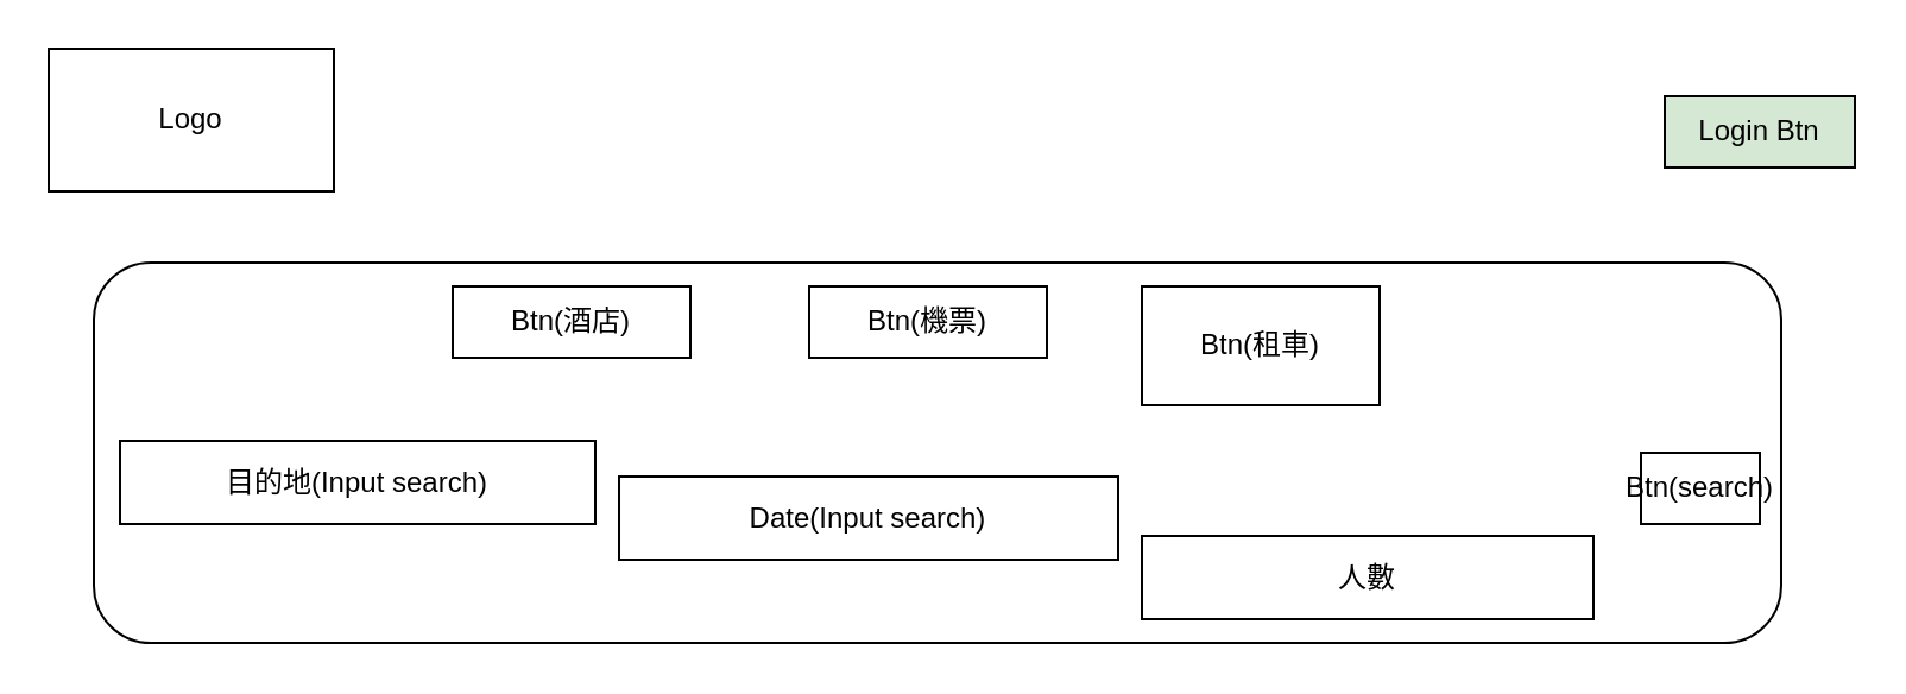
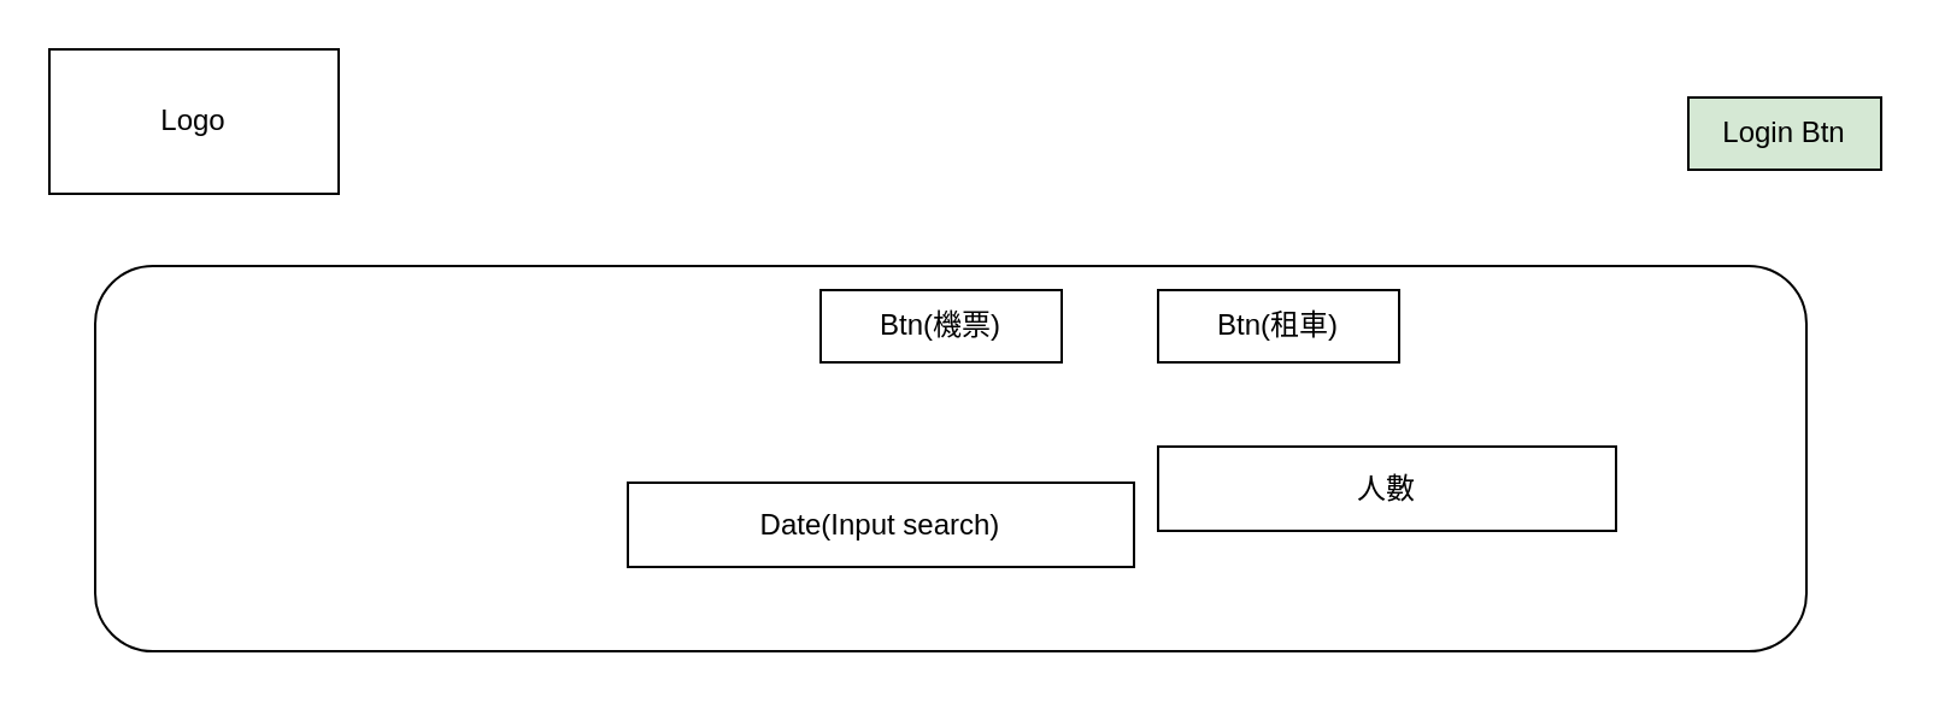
  <mxCell id="0" />
  <mxCell id="1" parent="0" />
  <mxCell id="2" value="Logo" style="rounded=0;whiteSpace=wrap;html=1;" vertex="1" parent="1"><mxGeometry x="20" y="20" width="120" height="60" as="geometry" /></mxCell>
  <mxCell id="3" value="Login Btn" style="rounded=0;whiteSpace=wrap;html=1;fillColor=#d5e8d4;" vertex="1" parent="1"><mxGeometry x="700" y="40" width="80" height="30" as="geometry" /></mxCell>
  <mxCell id="4" value="" style="rounded=1;whiteSpace=wrap;html=1;" vertex="1" parent="1"><mxGeometry x="39" y="110" width="710" height="160" as="geometry" /></mxCell>
- <mxCell id="5" value="Btn(酒店)" style="rounded=0;whiteSpace=wrap;html=1;" vertex="1" parent="1"><mxGeometry x="190" y="120" width="100" height="30" as="geometry" /></mxCell>
  <mxCell id="6" value="Btn(機票)" style="rounded=0;whiteSpace=wrap;html=1;" vertex="1" parent="1"><mxGeometry x="340" y="120" width="100" height="30" as="geometry" /></mxCell>
- <mxCell id="7" value="Btn(租車)" style="rounded=0;whiteSpace=wrap;html=1;" vertex="1" parent="1"><mxGeometry x="480" y="120" width="100" height="50" as="geometry" /></mxCell>
- <mxCell id="8" value="目的地(Input search)" style="rounded=0;whiteSpace=wrap;html=1;" vertex="1" parent="1"><mxGeometry x="50" y="185" width="200" height="35" as="geometry" /></mxCell>
+ <mxCell id="7" value="Btn(租車)" style="rounded=0;whiteSpace=wrap;html=1;" vertex="1" parent="1"><mxGeometry x="480" y="120" width="100" height="30" as="geometry" /></mxCell>
  <mxCell id="9" value="Date(Input search)" style="rounded=0;whiteSpace=wrap;html=1;" vertex="1" parent="1"><mxGeometry x="260" y="200" width="210" height="35" as="geometry" /></mxCell>
- <mxCell id="10" value="人數" style="rounded=0;whiteSpace=wrap;html=1;" vertex="1" parent="1"><mxGeometry x="480" y="225" width="190" height="35" as="geometry" /></mxCell>
- <mxCell id="11" value="Btn(search)" style="rounded=0;whiteSpace=wrap;html=1;" vertex="1" parent="1"><mxGeometry x="690" y="190" width="50" height="30" as="geometry" /></mxCell>
+ <mxCell id="10" value="人數" style="rounded=0;whiteSpace=wrap;html=1;" vertex="1" parent="1"><mxGeometry x="480" y="185" width="190" height="35" as="geometry" /></mxCell>
  <mxCell id="12" style="edgeStyle=orthogonalEdgeStyle;rounded=0;orthogonalLoop=1;jettySize=auto;html=1;exitX=0.5;exitY=1;exitDx=0;exitDy=0;" edge="1" parent="1" source="4" target="4"><mxGeometry relative="1" as="geometry" /></mxCell>
